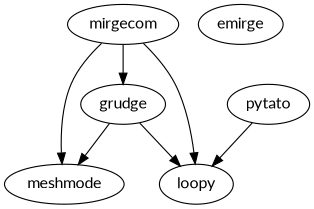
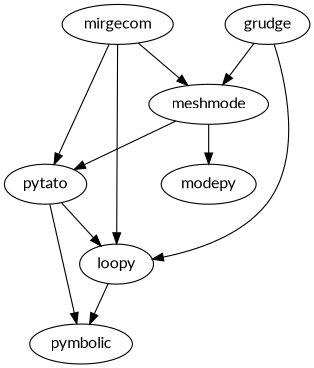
  digraph {
    fontname=Lato
    node [fontname=Lato]
    edge [fontname=Lato]
    mirgecom
    meshmode
    grudge
    loopy
    pytato
-   emirge
+   modepy
+   pymbolic
    mirgecom -> meshmode
-   mirgecom -> grudge
+   mirgecom -> pytato
    mirgecom -> loopy
+   meshmode -> pytato
+   meshmode -> modepy
    grudge -> meshmode
    grudge -> loopy
+   loopy -> pymbolic
    pytato -> loopy
+   pytato -> pymbolic
  }
